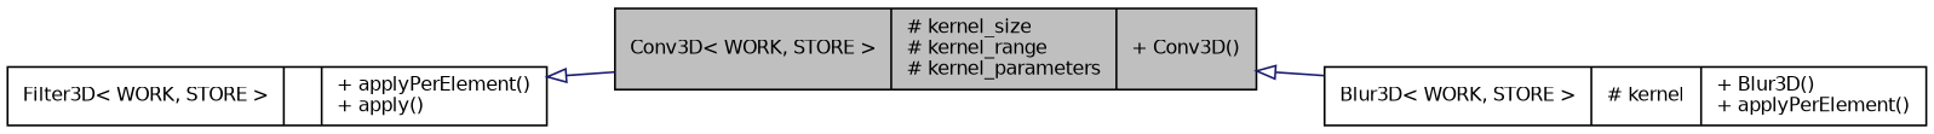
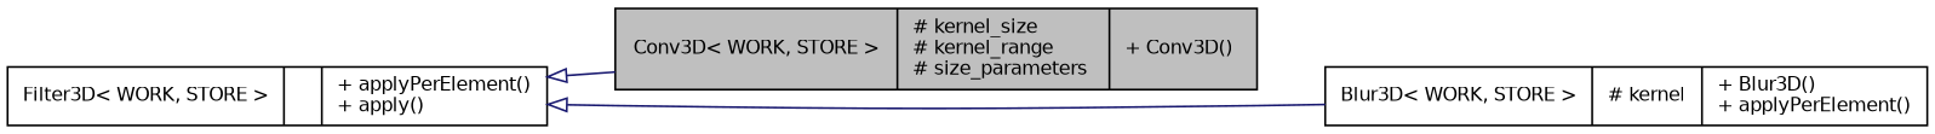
  digraph {
    rankdir=LR
    node [color=black fillcolor=white fontname=Helvetica fontsize=10 shape=record style=filled]
    edge [arrowtail=onormal color=midnightblue dir=back fontname=Helvetica fontsize=10 labelfontname=Helvetica labelfontsize=10 style=solid]
-   n1 [fillcolor=grey75 fontcolor=black height=0.2 label="{Conv3D\< WORK, STORE \>\n|# kernel_size\l# kernel_range\l# kernel_parameters\l|+ Conv3D()\l}" width=0.4]
+   n1 [fillcolor=grey75 fontcolor=black height=0.2 label="{Conv3D\< WORK, STORE \>\n|# kernel_size\l# kernel_range\l# size_parameters\l|+ Conv3D()\l}" width=0.4]
    n2 [height=0.2 label="{Blur3D\< WORK, STORE \>\n|# kernel\l|+ Blur3D()\l+ applyPerElement()\l}" width=0.4]
    n3 [height=0.2 label="{Filter3D\< WORK, STORE \>\n||+ applyPerElement()\l+ apply()\l}" width=0.4]
-   n1 -> n2
+   n3 -> n2
    n3 -> n1
  }
